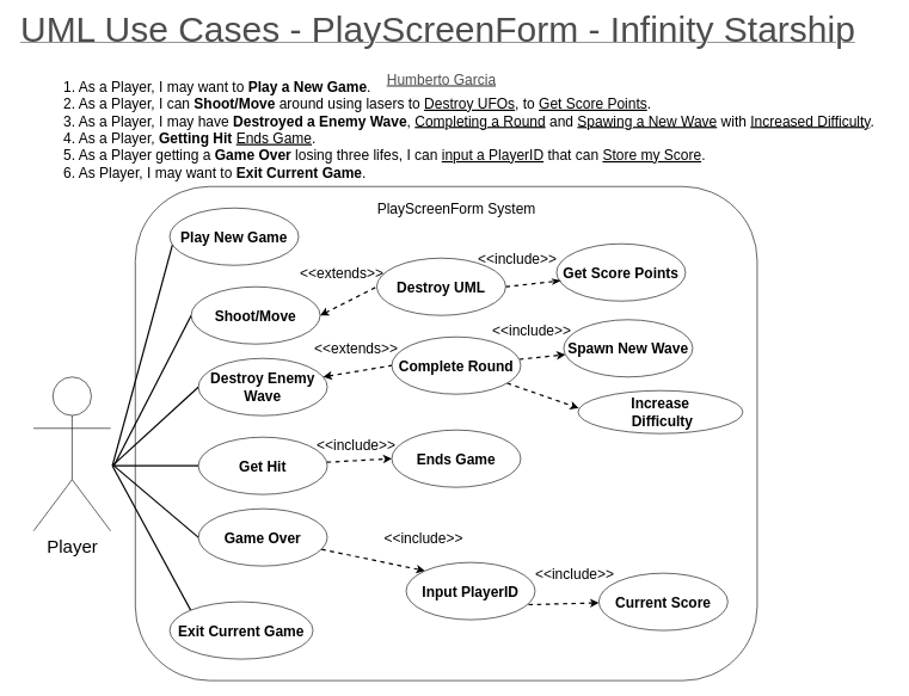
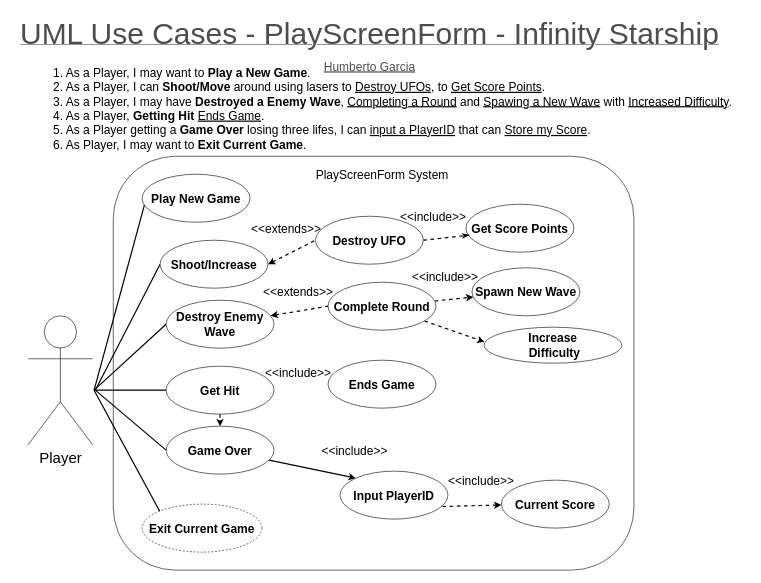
  <mxCell id="0" />
  <mxCell id="1" parent="0" />
  <mxCell id="2" value="" style="rounded=1;whiteSpace=wrap;html=1;fontSize=20;fillColor=none;" parent="1" vertex="1"><mxGeometry x="188" y="260" width="868" height="690" as="geometry" /></mxCell>
- <mxCell id="3" value="&lt;font style=&quot;font-size: 50px;&quot;&gt;UML Use Cases - PlayScreenForm - Infinity Starship&lt;/font&gt;" style="text;html=1;align=center;verticalAlign=middle;resizable=0;points=[];autosize=1;strokeColor=none;fillColor=none;fontSize=12;labelBackgroundColor=none;fontStyle=4;horizontal=1;labelBorderColor=none;spacingTop=0;fontColor=#4D4D4D;" parent="1" vertex="1"><mxGeometry x="15" y="5" width="1190" height="70" as="geometry" /></mxCell>
+ <mxCell id="3" value="&lt;font style=&quot;font-size: 50px;&quot;&gt;UML Use Cases - PlayScreenForm - Infinity Starship&lt;/font&gt;" style="text;html=1;align=center;verticalAlign=middle;resizable=0;points=[];autosize=1;strokeColor=none;fillColor=none;fontSize=12;labelBackgroundColor=none;fontStyle=4;horizontal=1;labelBorderColor=none;spacingTop=0;fontColor=#4D4D4D;" parent="1" vertex="1"><mxGeometry x="20" y="20" width="1190" height="70" as="geometry" /></mxCell>
  <mxCell id="4" value="&lt;font style=&quot;font-size: 20px;&quot;&gt;Humberto Garcia&lt;/font&gt;" style="text;html=1;align=center;verticalAlign=middle;resizable=0;points=[];autosize=1;strokeColor=none;fillColor=none;fontSize=20;labelBackgroundColor=none;fontStyle=4;horizontal=1;labelBorderColor=none;spacingTop=0;fontColor=#4D4D4D;" parent="1" vertex="1"><mxGeometry x="525" y="90" width="180" height="40" as="geometry" /></mxCell>
  <mxCell id="5" value="&lt;font style=&quot;font-size: 25px;&quot;&gt;Player&lt;/font&gt;" style="shape=umlActor;verticalLabelPosition=bottom;verticalAlign=top;html=1;outlineConnect=0;" parent="1" vertex="1"><mxGeometry x="46" y="526" width="107.5" height="215" as="geometry" /></mxCell>
  <mxCell id="6" value="1. As a Player, I may want to &lt;b&gt;Play a New Game&lt;/b&gt;.&lt;br&gt;2. As a Player, I can&amp;nbsp;&lt;b&gt;Shoot/Move&lt;/b&gt; around using lasers to &lt;u&gt;Destroy UFOs&lt;/u&gt;, to &lt;u&gt;Get Score Points&lt;/u&gt;.&lt;br&gt;3. As a Player, I may have &lt;b&gt;Destroyed a Enemy Wave&lt;/b&gt;, &lt;u&gt;Completing a Round&lt;/u&gt; and &lt;u&gt;Spawing a New Wave&lt;/u&gt; with &lt;u&gt;Increased Difficulty&lt;/u&gt;.&amp;nbsp;&lt;br&gt;4. As a Player, &lt;b&gt;Getting Hit&lt;/b&gt;&amp;nbsp;&lt;u&gt;Ends Game&lt;/u&gt;.&lt;br&gt;5. As a Player getting a&amp;nbsp;&lt;b&gt;Game Over&lt;/b&gt;&amp;nbsp;losing three lifes, I can&amp;nbsp;&lt;u&gt;input a PlayerID&lt;/u&gt; that can &lt;u&gt;Store my Score&lt;/u&gt;.&lt;br&gt;6. As Player, I may want to &lt;b&gt;Exit Current Game&lt;/b&gt;." style="text;html=1;align=left;verticalAlign=middle;resizable=0;points=[];autosize=1;strokeColor=none;fillColor=none;fontSize=20;" parent="1" vertex="1"><mxGeometry x="86" y="100" width="1160" height="160" as="geometry" /></mxCell>
  <mxCell id="7" style="edgeStyle=none;rounded=0;orthogonalLoop=1;jettySize=auto;html=1;fontSize=20;endArrow=none;endFill=0;strokeWidth=2;exitX=0;exitY=0.5;exitDx=0;exitDy=0;" parent="1" source="9" edge="1"><mxGeometry relative="1" as="geometry"><mxPoint x="158" y="650" as="targetPoint" /></mxGeometry></mxCell>
  <mxCell id="8" style="edgeStyle=none;rounded=0;orthogonalLoop=1;jettySize=auto;html=1;exitX=1;exitY=0.5;exitDx=0;exitDy=0;entryX=0;entryY=0.5;entryDx=0;entryDy=0;fontSize=20;endArrow=none;endFill=0;strokeWidth=2;dashed=1;startArrow=classic;startFill=1;" parent="1" source="9" target="16" edge="1"><mxGeometry relative="1" as="geometry" /></mxCell>
- <mxCell id="9" value="&lt;span style=&quot;font-size: 20px;&quot;&gt;&lt;b&gt;Shoot/Move&lt;/b&gt;&lt;/span&gt;" style="ellipse;whiteSpace=wrap;html=1;" parent="1" vertex="1"><mxGeometry x="266" y="400" width="180" height="80" as="geometry" /></mxCell>
+ <mxCell id="9" value="&lt;span style=&quot;font-size: 20px;&quot;&gt;&lt;b&gt;Shoot/Increase&lt;/b&gt;&lt;/span&gt;" style="ellipse;whiteSpace=wrap;html=1;" parent="1" vertex="1"><mxGeometry x="266" y="400" width="180" height="80" as="geometry" /></mxCell>
  <mxCell id="10" style="edgeStyle=none;rounded=0;orthogonalLoop=1;jettySize=auto;html=1;exitX=0.949;exitY=0.737;exitDx=0;exitDy=0;fontSize=20;endArrow=classic;endFill=1;strokeWidth=2;dashed=1;exitPerimeter=0;" parent="1" source="30" target="18" edge="1"><mxGeometry relative="1" as="geometry" /></mxCell>
- <mxCell id="11" style="edgeStyle=none;rounded=0;orthogonalLoop=1;jettySize=auto;html=1;entryX=0;entryY=0;entryDx=0;entryDy=0;fontSize=20;endArrow=classic;endFill=1;strokeWidth=2;dashed=1;" parent="1" source="12" target="30" edge="1"><mxGeometry relative="1" as="geometry" /></mxCell>
+ <mxCell id="11" style="edgeStyle=none;rounded=0;orthogonalLoop=1;jettySize=auto;html=1;entryX=0;entryY=0;entryDx=0;entryDy=0;fontSize=20;endArrow=classic;endFill=1;strokeWidth=2;dashed=0;" parent="1" source="12" target="30" edge="1"><mxGeometry relative="1" as="geometry" /></mxCell>
  <mxCell id="12" value="&lt;b&gt;&lt;font style=&quot;font-size: 20px;&quot;&gt;Game Over&lt;/font&gt;&lt;/b&gt;" style="ellipse;whiteSpace=wrap;html=1;" parent="1" vertex="1"><mxGeometry x="276" y="710" width="180" height="80" as="geometry" /></mxCell>
  <mxCell id="13" value="&lt;b&gt;&lt;font style=&quot;font-size: 20px;&quot;&gt;Get Score Points&lt;/font&gt;&lt;/b&gt;" style="ellipse;whiteSpace=wrap;html=1;" parent="1" vertex="1"><mxGeometry x="776" y="340" width="180" height="80" as="geometry" /></mxCell>
  <mxCell id="14" value="" style="endArrow=none;html=1;rounded=0;fontSize=20;entryX=0;entryY=0.5;entryDx=0;entryDy=0;strokeWidth=2;" parent="1" target="12" edge="1"><mxGeometry width="50" height="50" relative="1" as="geometry"><mxPoint x="158" y="650" as="sourcePoint" /><mxPoint x="451" y="451" as="targetPoint" /></mxGeometry></mxCell>
  <mxCell id="15" style="edgeStyle=none;rounded=0;orthogonalLoop=1;jettySize=auto;html=1;entryX=0.032;entryY=0.644;entryDx=0;entryDy=0;entryPerimeter=0;fontSize=15;endArrow=classicThin;endFill=1;strokeWidth=2;exitX=1;exitY=0.5;exitDx=0;exitDy=0;dashed=1;" parent="1" source="16" target="13" edge="1"><mxGeometry relative="1" as="geometry" /></mxCell>
- <mxCell id="16" value="&lt;span style=&quot;font-size: 20px;&quot;&gt;&lt;b&gt;Destroy UML&lt;/b&gt;&lt;/span&gt;" style="ellipse;whiteSpace=wrap;html=1;" parent="1" vertex="1"><mxGeometry x="525" y="360" width="180" height="80" as="geometry" /></mxCell>
+ <mxCell id="16" value="&lt;span style=&quot;font-size: 20px;&quot;&gt;&lt;b&gt;Destroy UFO&lt;/b&gt;&lt;/span&gt;" style="ellipse;whiteSpace=wrap;html=1;" parent="1" vertex="1"><mxGeometry x="525" y="360" width="180" height="80" as="geometry" /></mxCell>
  <mxCell id="17" style="edgeStyle=none;rounded=0;orthogonalLoop=1;jettySize=auto;html=1;entryX=0;entryY=0.5;entryDx=0;entryDy=0;fontSize=20;endArrow=none;endFill=0;strokeWidth=2;" parent="1" edge="1"><mxGeometry relative="1" as="geometry"><mxPoint x="863.46" y="691.053" as="sourcePoint" /></mxGeometry></mxCell>
  <mxCell id="18" value="&lt;b&gt;&lt;font style=&quot;font-size: 20px;&quot;&gt;Current Score&lt;br&gt;&lt;/font&gt;&lt;/b&gt;" style="ellipse;whiteSpace=wrap;html=1;" parent="1" vertex="1"><mxGeometry x="835" y="800" width="180" height="80" as="geometry" /></mxCell>
  <mxCell id="19" style="edgeStyle=none;rounded=0;orthogonalLoop=1;jettySize=auto;html=1;exitX=1;exitY=0.5;exitDx=0;exitDy=0;entryX=0;entryY=0.5;entryDx=0;entryDy=0;fontSize=20;endArrow=none;endFill=0;strokeWidth=2;" parent="1" edge="1"><mxGeometry relative="1" as="geometry"><mxPoint x="661" y="736" as="sourcePoint" /></mxGeometry></mxCell>
  <mxCell id="20" style="edgeStyle=none;rounded=0;orthogonalLoop=1;jettySize=auto;html=1;entryX=0.5;entryY=0;entryDx=0;entryDy=0;fontSize=20;endArrow=none;endFill=0;strokeWidth=2;" parent="1" edge="1"><mxGeometry relative="1" as="geometry"><mxPoint x="1015" y="649" as="sourcePoint" /></mxGeometry></mxCell>
  <mxCell id="21" style="edgeStyle=none;rounded=0;orthogonalLoop=1;jettySize=auto;html=1;entryX=1;entryY=0.5;entryDx=0;entryDy=0;fontSize=20;endArrow=none;endFill=0;strokeWidth=2;" parent="1" edge="1"><mxGeometry relative="1" as="geometry"><mxPoint x="714.75" y="725" as="targetPoint" /></mxGeometry></mxCell>
  <mxCell id="22" style="edgeStyle=none;rounded=0;orthogonalLoop=1;jettySize=auto;html=1;entryX=0.5;entryY=0;entryDx=0;entryDy=0;fontSize=20;endArrow=none;endFill=0;strokeWidth=2;" parent="1" edge="1"><mxGeometry relative="1" as="geometry"><mxPoint x="1015" y="769" as="sourcePoint" /></mxGeometry></mxCell>
  <mxCell id="23" style="edgeStyle=none;rounded=0;orthogonalLoop=1;jettySize=auto;html=1;fontSize=20;endArrow=none;endFill=0;strokeWidth=2;exitX=0;exitY=0.5;exitDx=0;exitDy=0;" parent="1" source="25" edge="1"><mxGeometry relative="1" as="geometry"><mxPoint x="156" y="650" as="targetPoint" /><mxPoint x="298.417" y="554.979" as="sourcePoint" /></mxGeometry></mxCell>
  <mxCell id="24" style="edgeStyle=none;rounded=0;orthogonalLoop=1;jettySize=auto;html=1;entryX=0;entryY=0.5;entryDx=0;entryDy=0;fontSize=20;endArrow=none;endFill=0;strokeWidth=2;dashed=1;startArrow=classic;startFill=1;" parent="1" source="25" target="28" edge="1"><mxGeometry relative="1" as="geometry" /></mxCell>
  <mxCell id="25" value="&lt;span style=&quot;font-size: 20px;&quot;&gt;&lt;b&gt;Destroy Enemy Wave&lt;/b&gt;&lt;/span&gt;" style="ellipse;whiteSpace=wrap;html=1;" parent="1" vertex="1"><mxGeometry x="276" y="500" width="180" height="80" as="geometry" /></mxCell>
  <mxCell id="26" style="edgeStyle=none;rounded=0;orthogonalLoop=1;jettySize=auto;html=1;fontSize=20;endArrow=classic;endFill=1;strokeWidth=2;dashed=1;" parent="1" source="28" target="29" edge="1"><mxGeometry relative="1" as="geometry" /></mxCell>
  <mxCell id="27" style="edgeStyle=none;rounded=0;orthogonalLoop=1;jettySize=auto;html=1;entryX=0.004;entryY=0.409;entryDx=0;entryDy=0;entryPerimeter=0;dashed=1;fontSize=15;startArrow=none;startFill=0;endArrow=classic;endFill=1;strokeWidth=2;" parent="1" source="28" target="37" edge="1"><mxGeometry relative="1" as="geometry" /></mxCell>
  <mxCell id="28" value="&lt;span style=&quot;font-size: 20px;&quot;&gt;&lt;b&gt;Complete Round&lt;br&gt;&lt;/b&gt;&lt;/span&gt;" style="ellipse;whiteSpace=wrap;html=1;" parent="1" vertex="1"><mxGeometry x="546" y="470" width="180" height="80" as="geometry" /></mxCell>
  <mxCell id="29" value="&lt;span style=&quot;font-size: 20px;&quot;&gt;&lt;b&gt;Spawn New Wave&lt;br&gt;&lt;/b&gt;&lt;/span&gt;" style="ellipse;whiteSpace=wrap;html=1;" parent="1" vertex="1"><mxGeometry x="786" y="446" width="180" height="80" as="geometry" /></mxCell>
  <mxCell id="30" value="&lt;b&gt;&lt;font style=&quot;font-size: 20px;&quot;&gt;Input PlayerID&lt;/font&gt;&lt;/b&gt;" style="ellipse;whiteSpace=wrap;html=1;" parent="1" vertex="1"><mxGeometry x="566" y="785" width="180" height="80" as="geometry" /></mxCell>
  <mxCell id="31" style="edgeStyle=none;rounded=0;orthogonalLoop=1;jettySize=auto;html=1;fontSize=15;endArrow=none;endFill=0;strokeWidth=2;exitX=0;exitY=0;exitDx=0;exitDy=0;" parent="1" source="32" edge="1"><mxGeometry relative="1" as="geometry"><mxPoint x="156" y="650" as="targetPoint" /></mxGeometry></mxCell>
- <mxCell id="32" value="&lt;b&gt;&lt;font style=&quot;font-size: 20px;&quot;&gt;Exit Current Game&lt;/font&gt;&lt;/b&gt;" style="ellipse;whiteSpace=wrap;html=1;" parent="1" vertex="1"><mxGeometry x="236" y="840" width="200" height="80" as="geometry" /></mxCell>
+ <mxCell id="32" value="&lt;b&gt;&lt;font style=&quot;font-size: 20px;&quot;&gt;Exit Current Game&lt;/font&gt;&lt;/b&gt;" style="ellipse;whiteSpace=wrap;html=1;dashed=1;" parent="1" vertex="1"><mxGeometry x="236" y="840" width="200" height="80" as="geometry" /></mxCell>
  <mxCell id="33" value="&amp;lt;&amp;lt;include&amp;gt;&amp;gt;" style="text;html=1;align=center;verticalAlign=middle;resizable=0;points=[];autosize=1;strokeColor=none;fillColor=none;fontSize=20;" parent="1" vertex="1"><mxGeometry x="525" y="730" width="130" height="40" as="geometry" /></mxCell>
  <mxCell id="34" value="&amp;lt;&amp;lt;include&amp;gt;&amp;gt;" style="text;html=1;align=center;verticalAlign=middle;resizable=0;points=[];autosize=1;strokeColor=none;fillColor=none;fontSize=20;" parent="1" vertex="1"><mxGeometry x="736" y="780" width="130" height="40" as="geometry" /></mxCell>
  <mxCell id="35" value="&amp;lt;&amp;lt;include&amp;gt;&amp;gt;" style="text;html=1;align=center;verticalAlign=middle;resizable=0;points=[];autosize=1;strokeColor=none;fillColor=none;fontSize=20;" parent="1" vertex="1"><mxGeometry x="656" y="340" width="130" height="40" as="geometry" /></mxCell>
  <mxCell id="36" value="&amp;lt;&amp;lt;extends&amp;gt;&amp;gt;" style="text;html=1;align=center;verticalAlign=middle;resizable=0;points=[];autosize=1;strokeColor=none;fillColor=none;fontSize=20;" parent="1" vertex="1"><mxGeometry x="406" y="360" width="140" height="40" as="geometry" /></mxCell>
  <mxCell id="37" value="&lt;span style=&quot;font-size: 20px;&quot;&gt;&lt;b&gt;Increase&lt;br&gt;&amp;nbsp;Difficulty&lt;br&gt;&lt;/b&gt;&lt;/span&gt;" style="ellipse;whiteSpace=wrap;html=1;" parent="1" vertex="1"><mxGeometry x="806" y="545" width="230" height="60" as="geometry" /></mxCell>
  <mxCell id="38" value="&amp;lt;&amp;lt;include&amp;gt;&amp;gt;" style="text;html=1;align=center;verticalAlign=middle;resizable=0;points=[];autosize=1;strokeColor=none;fillColor=none;fontSize=20;" parent="1" vertex="1"><mxGeometry x="676" y="440" width="130" height="40" as="geometry" /></mxCell>
  <mxCell id="39" value="&amp;lt;&amp;lt;extends&amp;gt;&amp;gt;" style="text;html=1;align=center;verticalAlign=middle;resizable=0;points=[];autosize=1;strokeColor=none;fillColor=none;fontSize=20;" parent="1" vertex="1"><mxGeometry x="426" y="466" width="140" height="40" as="geometry" /></mxCell>
- <mxCell id="40" style="edgeStyle=none;rounded=0;orthogonalLoop=1;jettySize=auto;html=1;entryX=0;entryY=0.5;entryDx=0;entryDy=0;dashed=1;fontSize=15;startArrow=none;startFill=0;endArrow=classic;endFill=1;strokeWidth=2;" parent="1" source="42" target="43" edge="1"><mxGeometry relative="1" as="geometry" /></mxCell>
+ <mxCell id="40" style="edgeStyle=none;rounded=0;orthogonalLoop=1;jettySize=auto;html=1;dashed=1;fontSize=15;startArrow=none;startFill=0;endArrow=classic;endFill=1;strokeWidth=2;" parent="1" source="42" target="12" edge="1"><mxGeometry relative="1" as="geometry" /></mxCell>
  <mxCell id="41" style="edgeStyle=none;rounded=0;orthogonalLoop=1;jettySize=auto;html=1;exitX=0;exitY=0.5;exitDx=0;exitDy=0;fontSize=15;startArrow=none;startFill=0;endArrow=none;endFill=0;strokeWidth=2;" parent="1" source="42" edge="1"><mxGeometry relative="1" as="geometry"><mxPoint x="156" y="650" as="targetPoint" /></mxGeometry></mxCell>
  <mxCell id="42" value="&lt;span style=&quot;font-size: 20px;&quot;&gt;&lt;b&gt;Get Hit&lt;/b&gt;&lt;/span&gt;" style="ellipse;whiteSpace=wrap;html=1;" parent="1" vertex="1"><mxGeometry x="276" y="610" width="180" height="80" as="geometry" /></mxCell>
  <mxCell id="43" value="&lt;span style=&quot;font-size: 20px;&quot;&gt;&lt;b&gt;Ends Game&lt;/b&gt;&lt;/span&gt;" style="ellipse;whiteSpace=wrap;html=1;" parent="1" vertex="1"><mxGeometry x="546" y="600" width="180" height="80" as="geometry" /></mxCell>
  <mxCell id="44" value="&amp;lt;&amp;lt;include&amp;gt;&amp;gt;" style="text;html=1;align=center;verticalAlign=middle;resizable=0;points=[];autosize=1;strokeColor=none;fillColor=none;fontSize=20;" parent="1" vertex="1"><mxGeometry x="431" y="600" width="130" height="40" as="geometry" /></mxCell>
  <mxCell id="45" style="edgeStyle=none;rounded=0;orthogonalLoop=1;jettySize=auto;html=1;fontSize=15;startArrow=none;startFill=0;endArrow=none;endFill=0;strokeWidth=2;exitX=0.025;exitY=0.613;exitDx=0;exitDy=0;exitPerimeter=0;" parent="1" source="46" edge="1"><mxGeometry relative="1" as="geometry"><mxPoint x="156" y="650" as="targetPoint" /><mxPoint x="306" y="380" as="sourcePoint" /></mxGeometry></mxCell>
  <mxCell id="46" value="&lt;b&gt;&lt;font style=&quot;font-size: 20px;&quot;&gt;Play New Game&lt;/font&gt;&lt;/b&gt;" style="ellipse;whiteSpace=wrap;html=1;" parent="1" vertex="1"><mxGeometry x="236" y="290" width="180" height="80" as="geometry" /></mxCell>
  <mxCell id="47" value="PlayScreenForm System" style="text;html=1;align=center;verticalAlign=middle;resizable=0;points=[];autosize=1;strokeColor=none;fillColor=none;fontSize=20;" parent="1" vertex="1"><mxGeometry x="516" y="270" width="240" height="40" as="geometry" /></mxCell>
